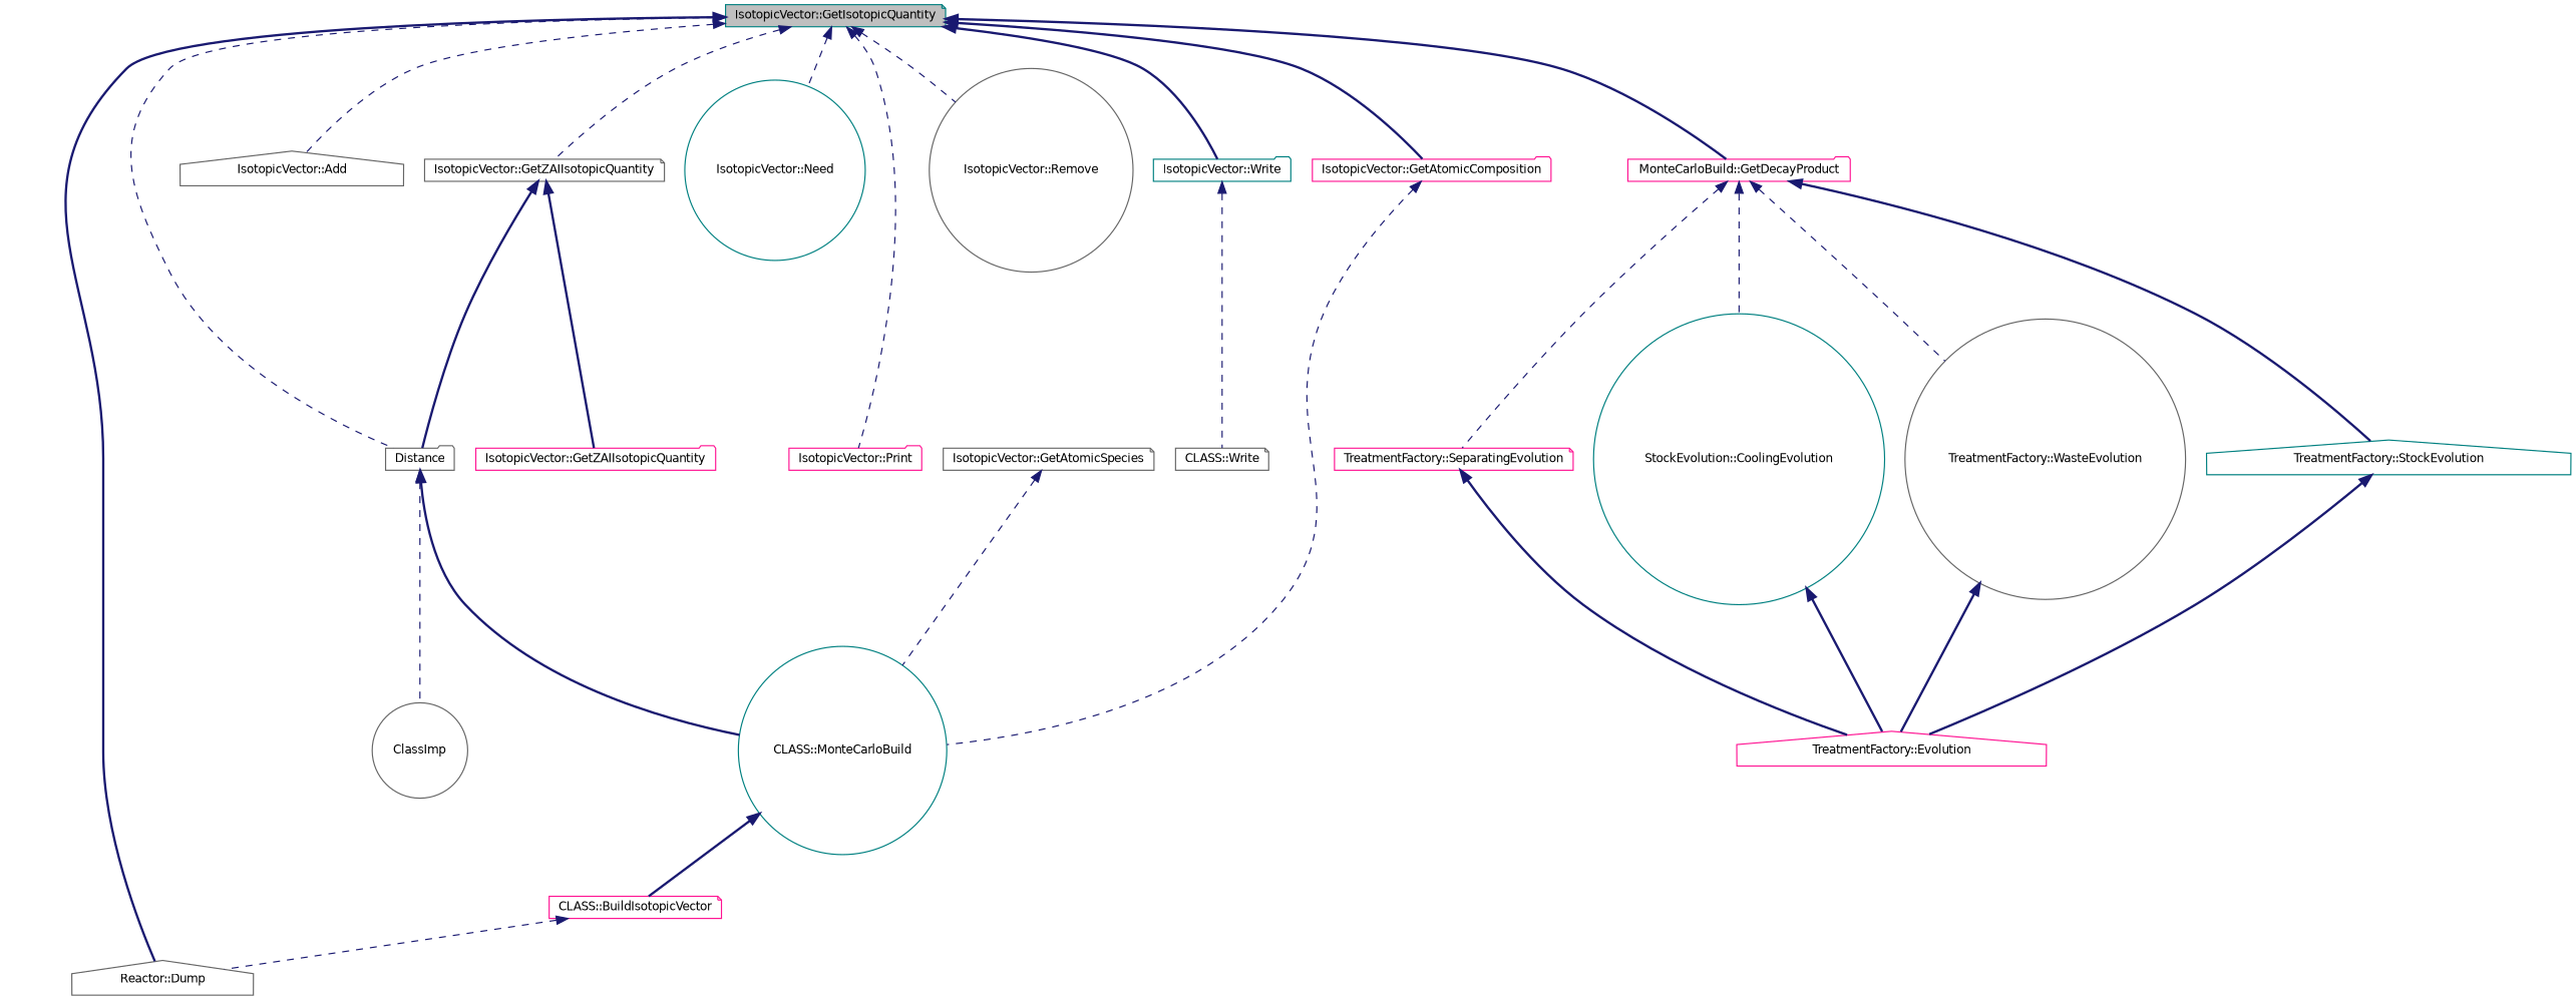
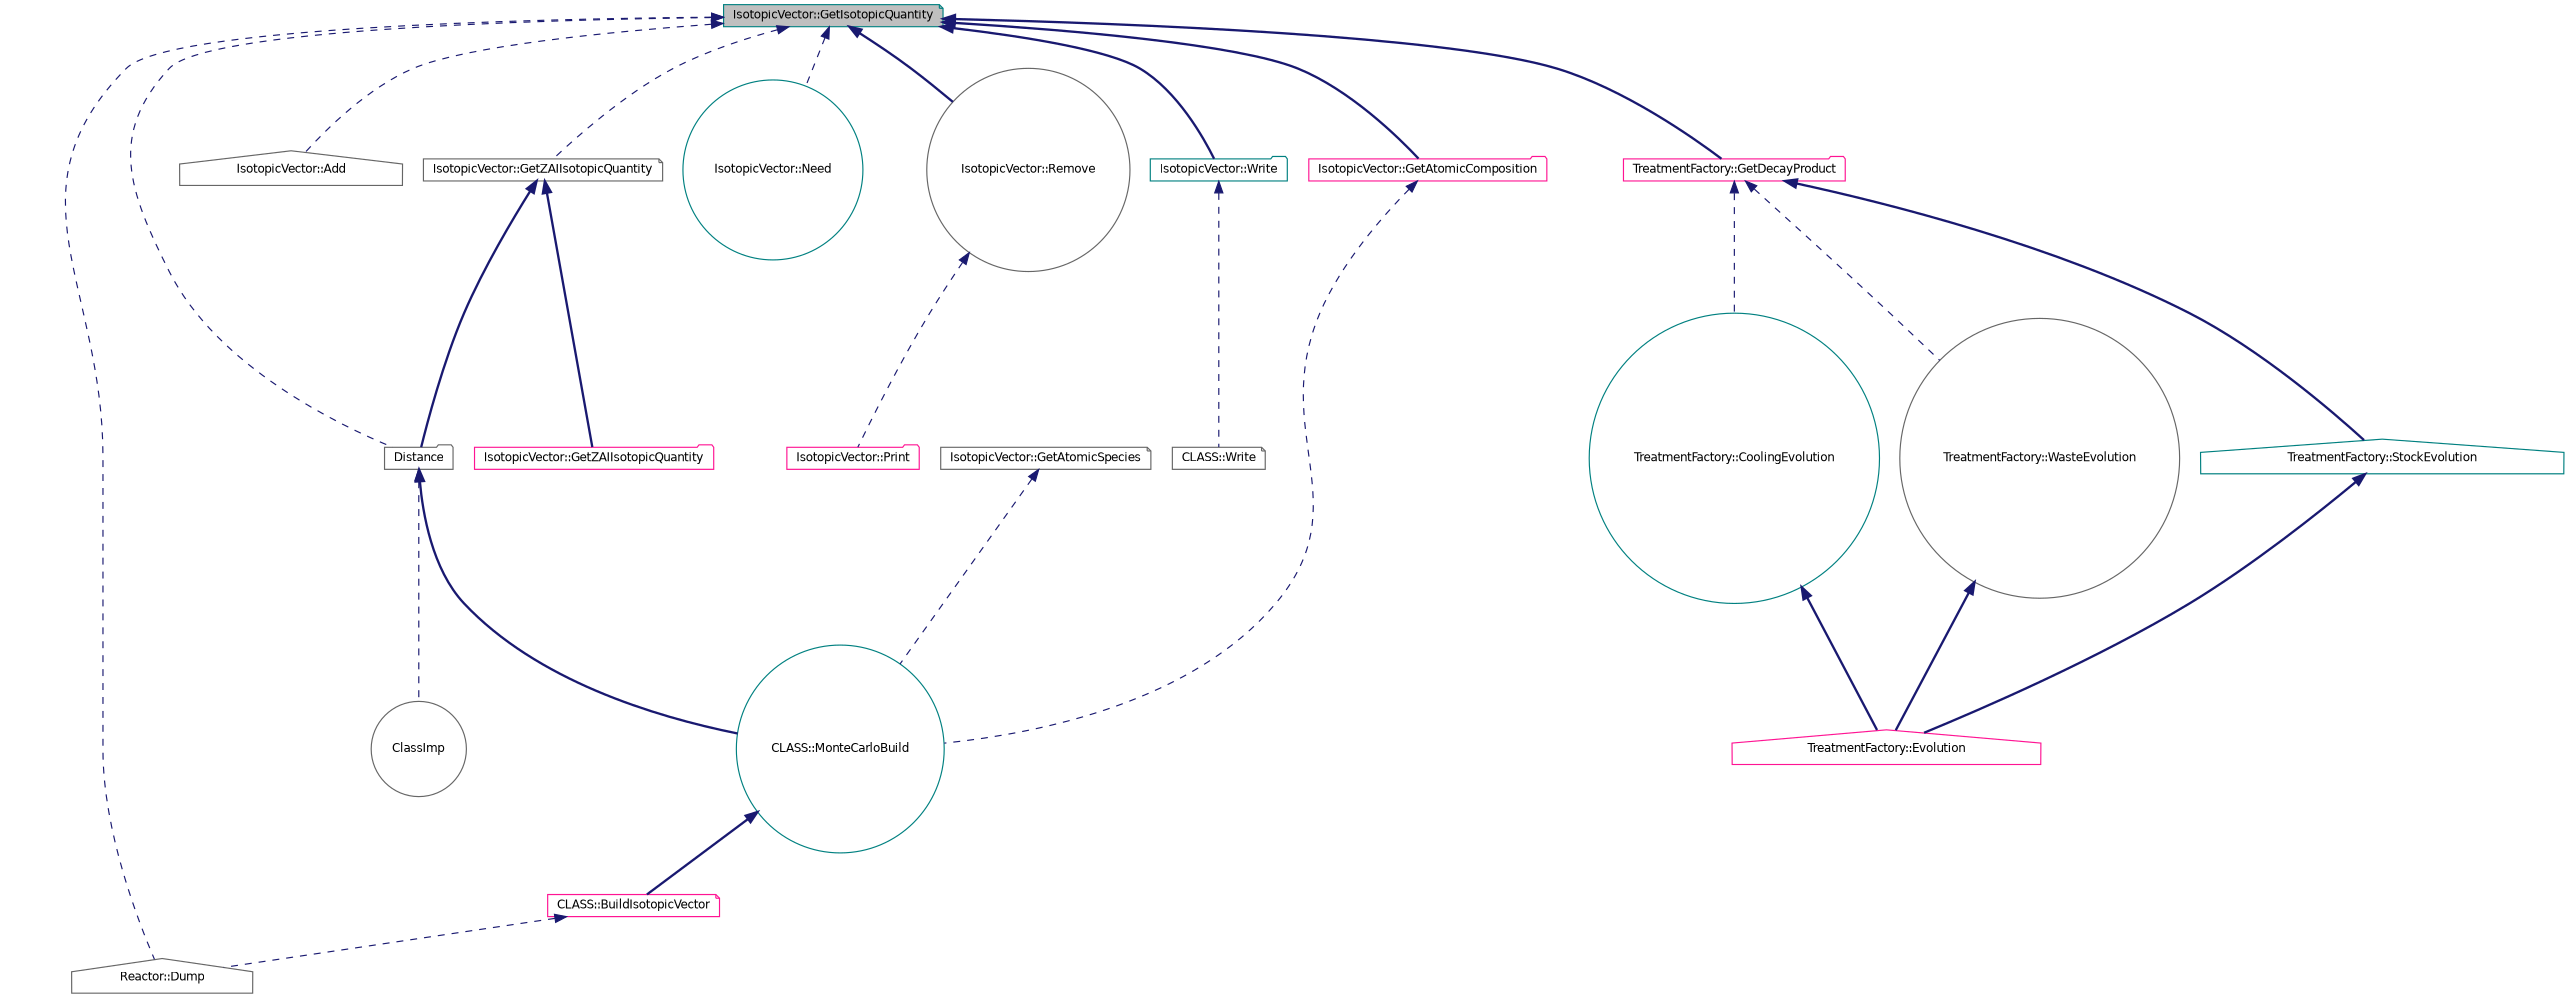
  digraph {
    rankdir=TB
    node [color=gray40 fillcolor=white fontname=Helvetica fontsize=10 shape=note style=filled]
    edge [color=midnightblue dir=back fontname=Helvetica fontsize=10 labelfontname=Helvetica labelfontsize=10 style=dashed]
    n1 [color=teal fillcolor=grey75 fontcolor=black height=0.2 label="IsotopicVector::GetIsotopicQuantity" width=0.4]
    n2 [height=0.2 label=Distance shape=folder width=0.4]
    n3 [height=0.2 label="Reactor::Dump" shape=house width=0.4]
    n4 [height=0.2 label="IsotopicVector::Add" shape=house width=0.4]
    n5 [height=0.2 label="IsotopicVector::Remove" shape=circle width=0.4]
    n6 [color=teal height=0.2 label="IsotopicVector::Need" shape=circle width=0.4]
    n7 [height=0.2 label="IsotopicVector::GetZAIIsotopicQuantity" width=0.4]
    n8 [color=deeppink height=0.2 label="IsotopicVector::GetAtomicComposition" shape=folder width=0.4]
    n9 [color=teal height=0.2 label="IsotopicVector::Write" shape=folder width=0.4]
    n10 [color=deeppink height=0.2 label="IsotopicVector::Print" shape=folder width=0.4]
-   n11 [color=deeppink height=0.2 label="MonteCarloBuild::GetDecayProduct" shape=folder width=0.4]
+   n11 [color=deeppink height=0.2 label="TreatmentFactory::GetDecayProduct" shape=folder width=0.4]
    n12 [color=teal height=0.2 label="CLASS::MonteCarloBuild" shape=circle width=0.4]
    n13 [height=0.2 label=ClassImp shape=circle width=0.4]
    n14 [color=deeppink height=0.2 label="IsotopicVector::GetZAIIsotopicQuantity" shape=folder width=0.4]
    n15 [height=0.2 label="IsotopicVector::GetAtomicSpecies" width=0.4]
    n16 [height=0.2 label="CLASS::Write" width=0.4]
    n17 [height=0.2 label="TreatmentFactory::WasteEvolution" shape=circle width=0.4]
    n18 [color=teal height=0.2 label="TreatmentFactory::StockEvolution" shape=house width=0.4]
-   n19 [color=deeppink height=0.2 label="TreatmentFactory::SeparatingEvolution" width=0.4]
-   n20 [color=teal height=0.2 label="StockEvolution::CoolingEvolution" shape=circle width=0.4]
+   n20 [color=teal height=0.2 label="TreatmentFactory::CoolingEvolution" shape=circle width=0.4]
    n21 [color=deeppink height=0.2 label="CLASS::BuildIsotopicVector" width=0.4]
    n22 [color=deeppink height=0.2 label="TreatmentFactory::Evolution" shape=house width=0.4]
    n1 -> n2
-   n1 -> n3 [style=bold]
+   n1 -> n3
    n1 -> n4
-   n1 -> n5
+   n1 -> n5 [style=bold]
    n1 -> n6
    n1 -> n7
    n1 -> n8 [style=bold]
    n1 -> n9 [style=bold]
-   n1 -> n10
+   n5 -> n10
    n1 -> n11 [style=bold]
    n2 -> n12 [style=bold]
    n2 -> n13
    n7 -> n2 [style=bold]
    n7 -> n14 [style=bold]
    n8 -> n12
    n9 -> n16
    n11 -> n17
    n11 -> n18 [style=bold]
-   n11 -> n19
    n11 -> n20
    n12 -> n21 [style=bold]
    n15 -> n12
    n17 -> n22 [style=bold]
    n18 -> n22 [style=bold]
-   n19 -> n22 [style=bold]
    n20 -> n22 [style=bold]
    n21 -> n3
  }
